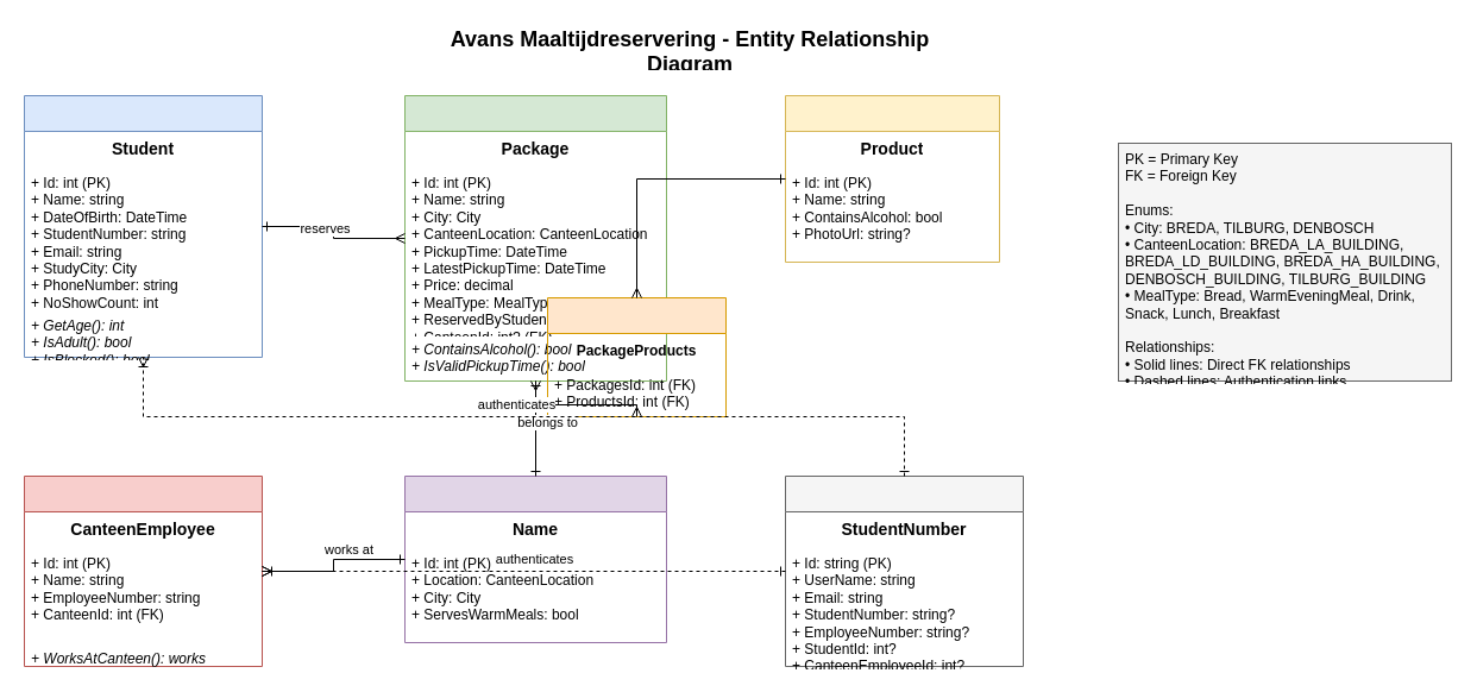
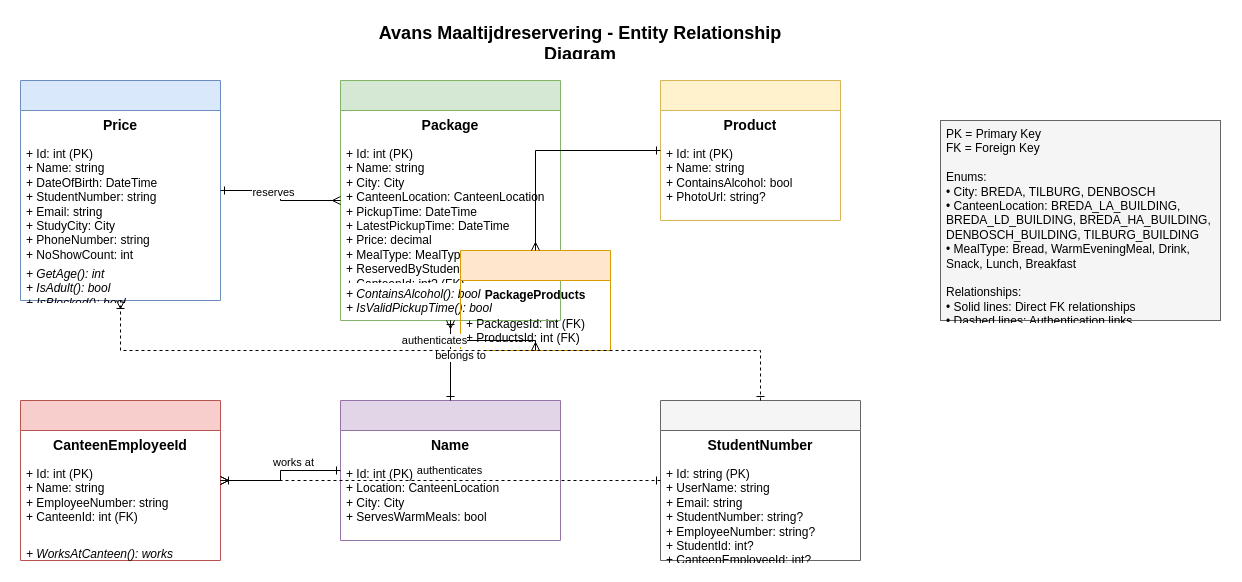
  <mxCell id="0" />
  <mxCell id="1" parent="0" />
  <mxCell id="2" value="" style="swimlane;fontStyle=1;align=center;verticalAlign=top;childLayout=stackLayout;horizontal=1;startSize=30;horizontalStack=0;resizeParent=1;resizeParentMax=0;resizeLast=0;collapsible=0;marginBottom=0;fillColor=#dae8fc;strokeColor=#6c8ebf;" parent="1" vertex="1"><mxGeometry x="20" y="80" width="200" height="220" as="geometry" /></mxCell>
- <mxCell id="3" value="Student" style="text;strokeColor=none;fillColor=none;align=center;verticalAlign=middle;spacingLeft=4;spacingRight=4;overflow=hidden;points=[[0,0.5],[1,0.5]];portConstraint=eastwest;rotatable=0;whiteSpace=wrap;html=1;fontStyle=1;fontSize=14;" parent="2" vertex="1"><mxGeometry y="30" width="200" height="30" as="geometry" /></mxCell>
+ <mxCell id="3" value="Price" style="text;strokeColor=none;fillColor=none;align=center;verticalAlign=middle;spacingLeft=4;spacingRight=4;overflow=hidden;points=[[0,0.5],[1,0.5]];portConstraint=eastwest;rotatable=0;whiteSpace=wrap;html=1;fontStyle=1;fontSize=14;" parent="2" vertex="1"><mxGeometry y="30" width="200" height="30" as="geometry" /></mxCell>
  <mxCell id="4" value="+ Id: int (PK)&lt;br&gt;+ Name: string&lt;br&gt;+ DateOfBirth: DateTime&lt;br&gt;+ StudentNumber: string&lt;br&gt;+ Email: string&lt;br&gt;+ StudyCity: City&lt;br&gt;+ PhoneNumber: string&lt;br&gt;+ NoShowCount: int" style="text;strokeColor=none;fillColor=none;align=left;verticalAlign=top;spacingLeft=4;spacingRight=4;overflow=hidden;points=[[0,0.5],[1,0.5]];portConstraint=eastwest;rotatable=0;whiteSpace=wrap;html=1;" parent="2" vertex="1"><mxGeometry y="60" width="200" height="120" as="geometry" /></mxCell>
  <mxCell id="5" value="+ GetAge(): int&lt;br&gt;+ IsAdult(): bool&lt;br&gt;+ IsBlocked(): bool&lt;br&gt;+ HasReservationOnDate(): bool" style="text;strokeColor=none;fillColor=none;align=left;verticalAlign=top;spacingLeft=4;spacingRight=4;overflow=hidden;points=[[0,0.5],[1,0.5]];portConstraint=eastwest;rotatable=0;whiteSpace=wrap;html=1;fontStyle=2;" parent="2" vertex="1"><mxGeometry y="180" width="200" height="40" as="geometry" /></mxCell>
  <mxCell id="6" value="" style="swimlane;fontStyle=1;align=center;verticalAlign=top;childLayout=stackLayout;horizontal=1;startSize=30;horizontalStack=0;resizeParent=1;resizeParentMax=0;resizeLast=0;collapsible=0;marginBottom=0;fillColor=#d5e8d4;strokeColor=#82b366;" parent="1" vertex="1"><mxGeometry x="340" y="80" width="220" height="240" as="geometry" /></mxCell>
  <mxCell id="7" value="Package" style="text;strokeColor=none;fillColor=none;align=center;verticalAlign=middle;spacingLeft=4;spacingRight=4;overflow=hidden;points=[[0,0.5],[1,0.5]];portConstraint=eastwest;rotatable=0;whiteSpace=wrap;html=1;fontStyle=1;fontSize=14;" parent="6" vertex="1"><mxGeometry y="30" width="220" height="30" as="geometry" /></mxCell>
  <mxCell id="8" value="+ Id: int (PK)&lt;br&gt;+ Name: string&lt;br&gt;+ City: City&lt;br&gt;+ CanteenLocation: CanteenLocation&lt;br&gt;+ PickupTime: DateTime&lt;br&gt;+ LatestPickupTime: DateTime&lt;br&gt;+ Price: decimal&lt;br&gt;+ MealType: MealType&lt;br&gt;+ ReservedByStudentId: int? (FK)&lt;br&gt;+ CanteenId: int? (FK)" style="text;strokeColor=none;fillColor=none;align=left;verticalAlign=top;spacingLeft=4;spacingRight=4;overflow=hidden;points=[[0,0.5],[1,0.5]];portConstraint=eastwest;rotatable=0;whiteSpace=wrap;html=1;" parent="6" vertex="1"><mxGeometry y="60" width="220" height="140" as="geometry" /></mxCell>
  <mxCell id="9" value="+ ContainsAlcohol(): bool&lt;br&gt;+ IsValidPickupTime(): bool" style="text;strokeColor=none;fillColor=none;align=left;verticalAlign=top;spacingLeft=4;spacingRight=4;overflow=hidden;points=[[0,0.5],[1,0.5]];portConstraint=eastwest;rotatable=0;whiteSpace=wrap;html=1;fontStyle=2;" parent="6" vertex="1"><mxGeometry y="200" width="220" height="40" as="geometry" /></mxCell>
  <mxCell id="10" value="" style="swimlane;fontStyle=1;align=center;verticalAlign=top;childLayout=stackLayout;horizontal=1;startSize=30;horizontalStack=0;resizeParent=1;resizeParentMax=0;resizeLast=0;collapsible=0;marginBottom=0;fillColor=#fff2cc;strokeColor=#d6b656;" parent="1" vertex="1"><mxGeometry x="660" y="80" width="180" height="140" as="geometry" /></mxCell>
  <mxCell id="11" value="Product" style="text;strokeColor=none;fillColor=none;align=center;verticalAlign=middle;spacingLeft=4;spacingRight=4;overflow=hidden;points=[[0,0.5],[1,0.5]];portConstraint=eastwest;rotatable=0;whiteSpace=wrap;html=1;fontStyle=1;fontSize=14;" parent="10" vertex="1"><mxGeometry y="30" width="180" height="30" as="geometry" /></mxCell>
  <mxCell id="12" value="+ Id: int (PK)&lt;br&gt;+ Name: string&lt;br&gt;+ ContainsAlcohol: bool&lt;br&gt;+ PhotoUrl: string?" style="text;strokeColor=none;fillColor=none;align=left;verticalAlign=top;spacingLeft=4;spacingRight=4;overflow=hidden;points=[[0,0.5],[1,0.5]];portConstraint=eastwest;rotatable=0;whiteSpace=wrap;html=1;" parent="10" vertex="1"><mxGeometry y="60" width="180" height="80" as="geometry" /></mxCell>
  <mxCell id="13" value="" style="swimlane;fontStyle=1;align=center;verticalAlign=top;childLayout=stackLayout;horizontal=1;startSize=30;horizontalStack=0;resizeParent=1;resizeParentMax=0;resizeLast=0;collapsible=0;marginBottom=0;fillColor=#e1d5e7;strokeColor=#9673a6;" parent="1" vertex="1"><mxGeometry x="340" y="400" width="220" height="140" as="geometry" /></mxCell>
  <mxCell id="14" value="Name" style="text;strokeColor=none;fillColor=none;align=center;verticalAlign=middle;spacingLeft=4;spacingRight=4;overflow=hidden;points=[[0,0.5],[1,0.5]];portConstraint=eastwest;rotatable=0;whiteSpace=wrap;html=1;fontStyle=1;fontSize=14;" parent="13" vertex="1"><mxGeometry y="30" width="220" height="30" as="geometry" /></mxCell>
  <mxCell id="15" value="+ Id: int (PK)&lt;br&gt;+ Location: CanteenLocation&lt;br&gt;+ City: City&lt;br&gt;+ ServesWarmMeals: bool" style="text;strokeColor=none;fillColor=none;align=left;verticalAlign=top;spacingLeft=4;spacingRight=4;overflow=hidden;points=[[0,0.5],[1,0.5]];portConstraint=eastwest;rotatable=0;whiteSpace=wrap;html=1;" parent="13" vertex="1"><mxGeometry y="60" width="220" height="80" as="geometry" /></mxCell>
  <mxCell id="16" value="" style="swimlane;fontStyle=1;align=center;verticalAlign=top;childLayout=stackLayout;horizontal=1;startSize=30;horizontalStack=0;resizeParent=1;resizeParentMax=0;resizeLast=0;collapsible=0;marginBottom=0;fillColor=#f8cecc;strokeColor=#b85450;" parent="1" vertex="1"><mxGeometry x="20" y="400" width="200" height="160" as="geometry" /></mxCell>
- <mxCell id="17" value="CanteenEmployee" style="text;strokeColor=none;fillColor=none;align=center;verticalAlign=middle;spacingLeft=4;spacingRight=4;overflow=hidden;points=[[0,0.5],[1,0.5]];portConstraint=eastwest;rotatable=0;whiteSpace=wrap;html=1;fontStyle=1;fontSize=14;" parent="16" vertex="1"><mxGeometry y="30" width="200" height="30" as="geometry" /></mxCell>
+ <mxCell id="17" value="CanteenEmployeeId" style="text;strokeColor=none;fillColor=none;align=center;verticalAlign=middle;spacingLeft=4;spacingRight=4;overflow=hidden;points=[[0,0.5],[1,0.5]];portConstraint=eastwest;rotatable=0;whiteSpace=wrap;html=1;fontStyle=1;fontSize=14;" parent="16" vertex="1"><mxGeometry y="30" width="200" height="30" as="geometry" /></mxCell>
  <mxCell id="18" value="+ Id: int (PK)&lt;br&gt;+ Name: string&lt;br&gt;+ EmployeeNumber: string&lt;br&gt;+ CanteenId: int (FK)" style="text;strokeColor=none;fillColor=none;align=left;verticalAlign=top;spacingLeft=4;spacingRight=4;overflow=hidden;points=[[0,0.5],[1,0.5]];portConstraint=eastwest;rotatable=0;whiteSpace=wrap;html=1;" parent="16" vertex="1"><mxGeometry y="60" width="200" height="80" as="geometry" /></mxCell>
  <mxCell id="19" value="+ WorksAtCanteen(): works" style="text;strokeColor=none;fillColor=none;align=left;verticalAlign=top;spacingLeft=4;spacingRight=4;overflow=hidden;points=[[0,0.5],[1,0.5]];portConstraint=eastwest;rotatable=0;whiteSpace=wrap;html=1;fontStyle=2;" parent="16" vertex="1"><mxGeometry y="140" width="200" height="20" as="geometry" /></mxCell>
  <mxCell id="20" value="" style="swimlane;fontStyle=1;align=center;verticalAlign=top;childLayout=stackLayout;horizontal=1;startSize=30;horizontalStack=0;resizeParent=1;resizeParentMax=0;resizeLast=0;collapsible=0;marginBottom=0;fillColor=#f5f5f5;strokeColor=#666666;" parent="1" vertex="1"><mxGeometry x="660" y="400" width="200" height="160" as="geometry" /></mxCell>
  <mxCell id="21" value="StudentNumber" style="text;strokeColor=none;fillColor=none;align=center;verticalAlign=middle;spacingLeft=4;spacingRight=4;overflow=hidden;points=[[0,0.5],[1,0.5]];portConstraint=eastwest;rotatable=0;whiteSpace=wrap;html=1;fontStyle=1;fontSize=14;" parent="20" vertex="1"><mxGeometry y="30" width="200" height="30" as="geometry" /></mxCell>
  <mxCell id="22" value="+ Id: string (PK)&lt;br&gt;+ UserName: string&lt;br&gt;+ Email: string&lt;br&gt;+ StudentNumber: string?&lt;br&gt;+ EmployeeNumber: string?&lt;br&gt;+ StudentId: int?&lt;br&gt;+ CanteenEmployeeId: int?" style="text;strokeColor=none;fillColor=none;align=left;verticalAlign=top;spacingLeft=4;spacingRight=4;overflow=hidden;points=[[0,0.5],[1,0.5]];portConstraint=eastwest;rotatable=0;whiteSpace=wrap;html=1;" parent="20" vertex="1"><mxGeometry y="60" width="200" height="100" as="geometry" /></mxCell>
  <mxCell id="23" value="" style="swimlane;fontStyle=1;align=center;verticalAlign=top;childLayout=stackLayout;horizontal=1;startSize=30;horizontalStack=0;resizeParent=1;resizeParentMax=0;resizeLast=0;collapsible=0;marginBottom=0;fillColor=#ffe6cc;strokeColor=#d79b00;" parent="1" vertex="1"><mxGeometry x="460" y="250" width="150" height="100" as="geometry" /></mxCell>
  <mxCell id="24" value="PackageProducts" style="text;strokeColor=none;fillColor=none;align=center;verticalAlign=middle;spacingLeft=4;spacingRight=4;overflow=hidden;points=[[0,0.5],[1,0.5]];portConstraint=eastwest;rotatable=0;whiteSpace=wrap;html=1;fontStyle=1;fontSize=12;" parent="23" vertex="1"><mxGeometry y="30" width="150" height="30" as="geometry" /></mxCell>
  <mxCell id="25" value="+ PackagesId: int (FK)&lt;br&gt;+ ProductsId: int (FK)" style="text;strokeColor=none;fillColor=none;align=left;verticalAlign=top;spacingLeft=4;spacingRight=4;overflow=hidden;points=[[0,0.5],[1,0.5]];portConstraint=eastwest;rotatable=0;whiteSpace=wrap;html=1;" parent="23" vertex="1"><mxGeometry y="60" width="150" height="40" as="geometry" /></mxCell>
  <mxCell id="26" value="" style="edgeStyle=orthogonalEdgeStyle;rounded=0;orthogonalLoop=1;jettySize=auto;html=1;endArrow=ERmany;endFill=0;startArrow=ERone;startFill=0;" parent="1" source="2" target="6" edge="1"><mxGeometry relative="1" as="geometry" /></mxCell>
  <mxCell id="27" value="reserves" style="edgeLabel;html=1;align=center;verticalAlign=middle;resizable=0;points=[];" parent="26" vertex="1" connectable="0"><mxGeometry x="0.1" y="-1" relative="1" as="geometry"><mxPoint x="-10" y="-10" as="offset" /></mxGeometry></mxCell>
  <mxCell id="28" value="" style="edgeStyle=orthogonalEdgeStyle;rounded=0;orthogonalLoop=1;jettySize=auto;html=1;endArrow=ERone;endFill=0;startArrow=ERmany;startFill=0;" parent="1" source="6" target="13" edge="1"><mxGeometry relative="1" as="geometry" /></mxCell>
  <mxCell id="29" value="belongs to" style="edgeLabel;html=1;align=center;verticalAlign=middle;resizable=0;points=[];" parent="28" vertex="1" connectable="0"><mxGeometry x="0.1" y="-1" relative="1" as="geometry"><mxPoint x="10" y="-10" as="offset" /></mxGeometry></mxCell>
  <mxCell id="30" value="" style="edgeStyle=orthogonalEdgeStyle;rounded=0;orthogonalLoop=1;jettySize=auto;html=1;endArrow=ERone;endFill=0;startArrow=ERmany;startFill=0;" parent="1" source="16" target="13" edge="1"><mxGeometry relative="1" as="geometry" /></mxCell>
  <mxCell id="31" value="works at" style="edgeLabel;html=1;align=center;verticalAlign=middle;resizable=0;points=[];" parent="30" vertex="1" connectable="0"><mxGeometry x="0.1" y="-1" relative="1" as="geometry"><mxPoint x="10" y="-10" as="offset" /></mxGeometry></mxCell>
  <mxCell id="32" value="" style="edgeStyle=orthogonalEdgeStyle;rounded=0;orthogonalLoop=1;jettySize=auto;html=1;endArrow=ERmany;endFill=0;startArrow=ERone;startFill=0;" parent="1" source="6" target="23" edge="1"><mxGeometry relative="1" as="geometry" /></mxCell>
  <mxCell id="33" value="" style="edgeStyle=orthogonalEdgeStyle;rounded=0;orthogonalLoop=1;jettySize=auto;html=1;endArrow=ERmany;endFill=0;startArrow=ERone;startFill=0;" parent="1" source="10" target="23" edge="1"><mxGeometry relative="1" as="geometry" /></mxCell>
  <mxCell id="34" value="" style="edgeStyle=orthogonalEdgeStyle;rounded=0;orthogonalLoop=1;jettySize=auto;html=1;endArrow=ERoneToMany;endFill=0;startArrow=ERone;startFill=0;dashed=1;" parent="1" source="20" target="2" edge="1"><mxGeometry relative="1" as="geometry"><Array as="points"><mxPoint x="760" y="350" /><mxPoint x="120" y="350" /></Array></mxGeometry></mxCell>
  <mxCell id="35" value="authenticates" style="edgeLabel;html=1;align=center;verticalAlign=middle;resizable=0;points=[];" parent="34" vertex="1" connectable="0"><mxGeometry x="0.1" y="-1" relative="1" as="geometry"><mxPoint x="30" y="-10" as="offset" /></mxGeometry></mxCell>
  <mxCell id="36" value="" style="edgeStyle=orthogonalEdgeStyle;rounded=0;orthogonalLoop=1;jettySize=auto;html=1;endArrow=ERoneToMany;endFill=0;startArrow=ERone;startFill=0;dashed=1;" parent="1" source="20" target="16" edge="1"><mxGeometry relative="1" as="geometry"><Array as="points"><mxPoint x="660" y="480" /><mxPoint x="220" y="480" /></Array></mxGeometry></mxCell>
  <mxCell id="37" value="authenticates" style="edgeLabel;html=1;align=center;verticalAlign=middle;resizable=0;points=[];" parent="36" vertex="1" connectable="0"><mxGeometry x="0.1" y="-1" relative="1" as="geometry"><mxPoint x="30" y="-10" as="offset" /></mxGeometry></mxCell>
  <mxCell id="38" value="PK = Primary Key&lt;br&gt;FK = Foreign Key&lt;br&gt;&lt;br&gt;Enums:&lt;br&gt;• City: BREDA, TILBURG, DENBOSCH&lt;br&gt;• CanteenLocation: BREDA_LA_BUILDING, BREDA_LD_BUILDING, BREDA_HA_BUILDING, DENBOSCH_BUILDING, TILBURG_BUILDING&lt;br&gt;• MealType: Bread, WarmEveningMeal, Drink, Snack, Lunch, Breakfast&lt;br&gt;&lt;br&gt;Relationships:&lt;br&gt;• Solid lines: Direct FK relationships&lt;br&gt;• Dashed lines: Authentication links" style="text;strokeColor=#666666;fillColor=#f5f5f5;align=left;verticalAlign=top;spacingLeft=4;spacingRight=4;overflow=hidden;points=[[0,0.5],[1,0.5]];portConstraint=eastwest;rotatable=0;whiteSpace=wrap;html=1;" parent="1" vertex="1"><mxGeometry x="940" y="120" width="280" height="200" as="geometry" /></mxCell>
  <mxCell id="39" value="Avans Maaltijdreservering - Entity Relationship Diagram" style="text;strokeColor=none;fillColor=none;align=center;verticalAlign=middle;spacingLeft=4;spacingRight=4;overflow=hidden;points=[[0,0.5],[1,0.5]];portConstraint=eastwest;rotatable=0;whiteSpace=wrap;html=1;fontStyle=1;fontSize=18;" parent="1" vertex="1"><mxGeometry x="340" y="20" width="480" height="40" as="geometry" /></mxCell>
